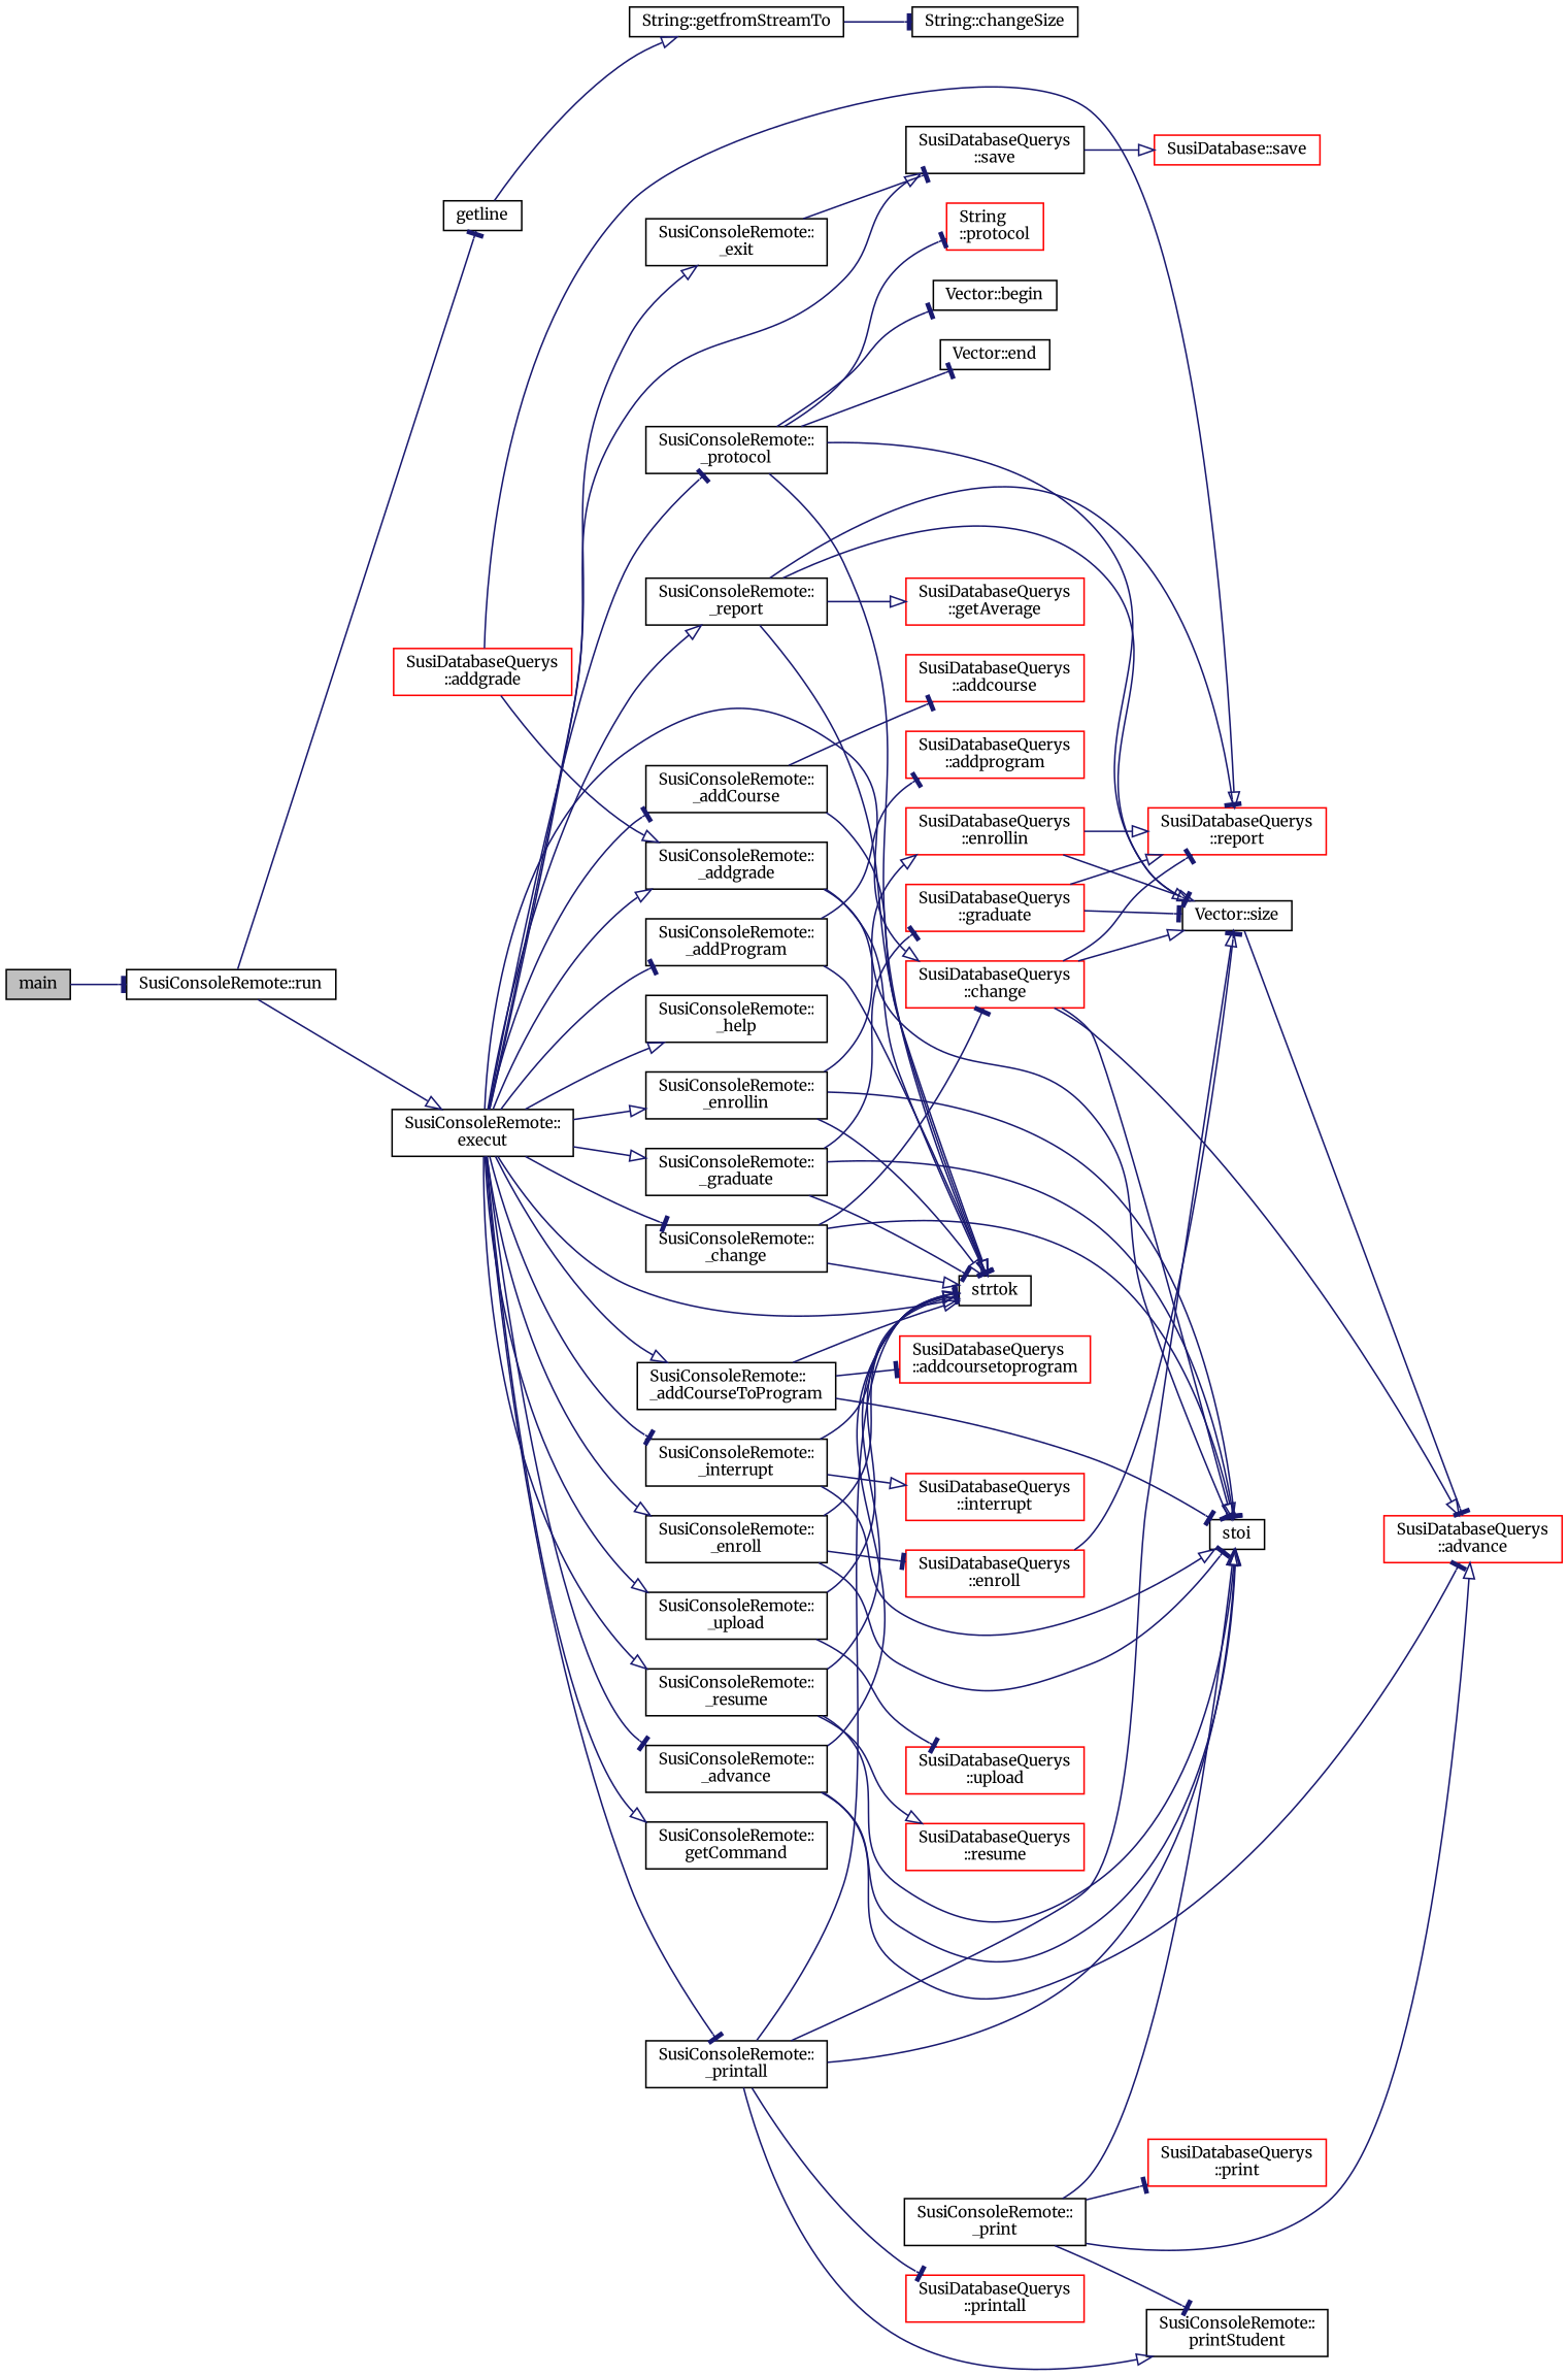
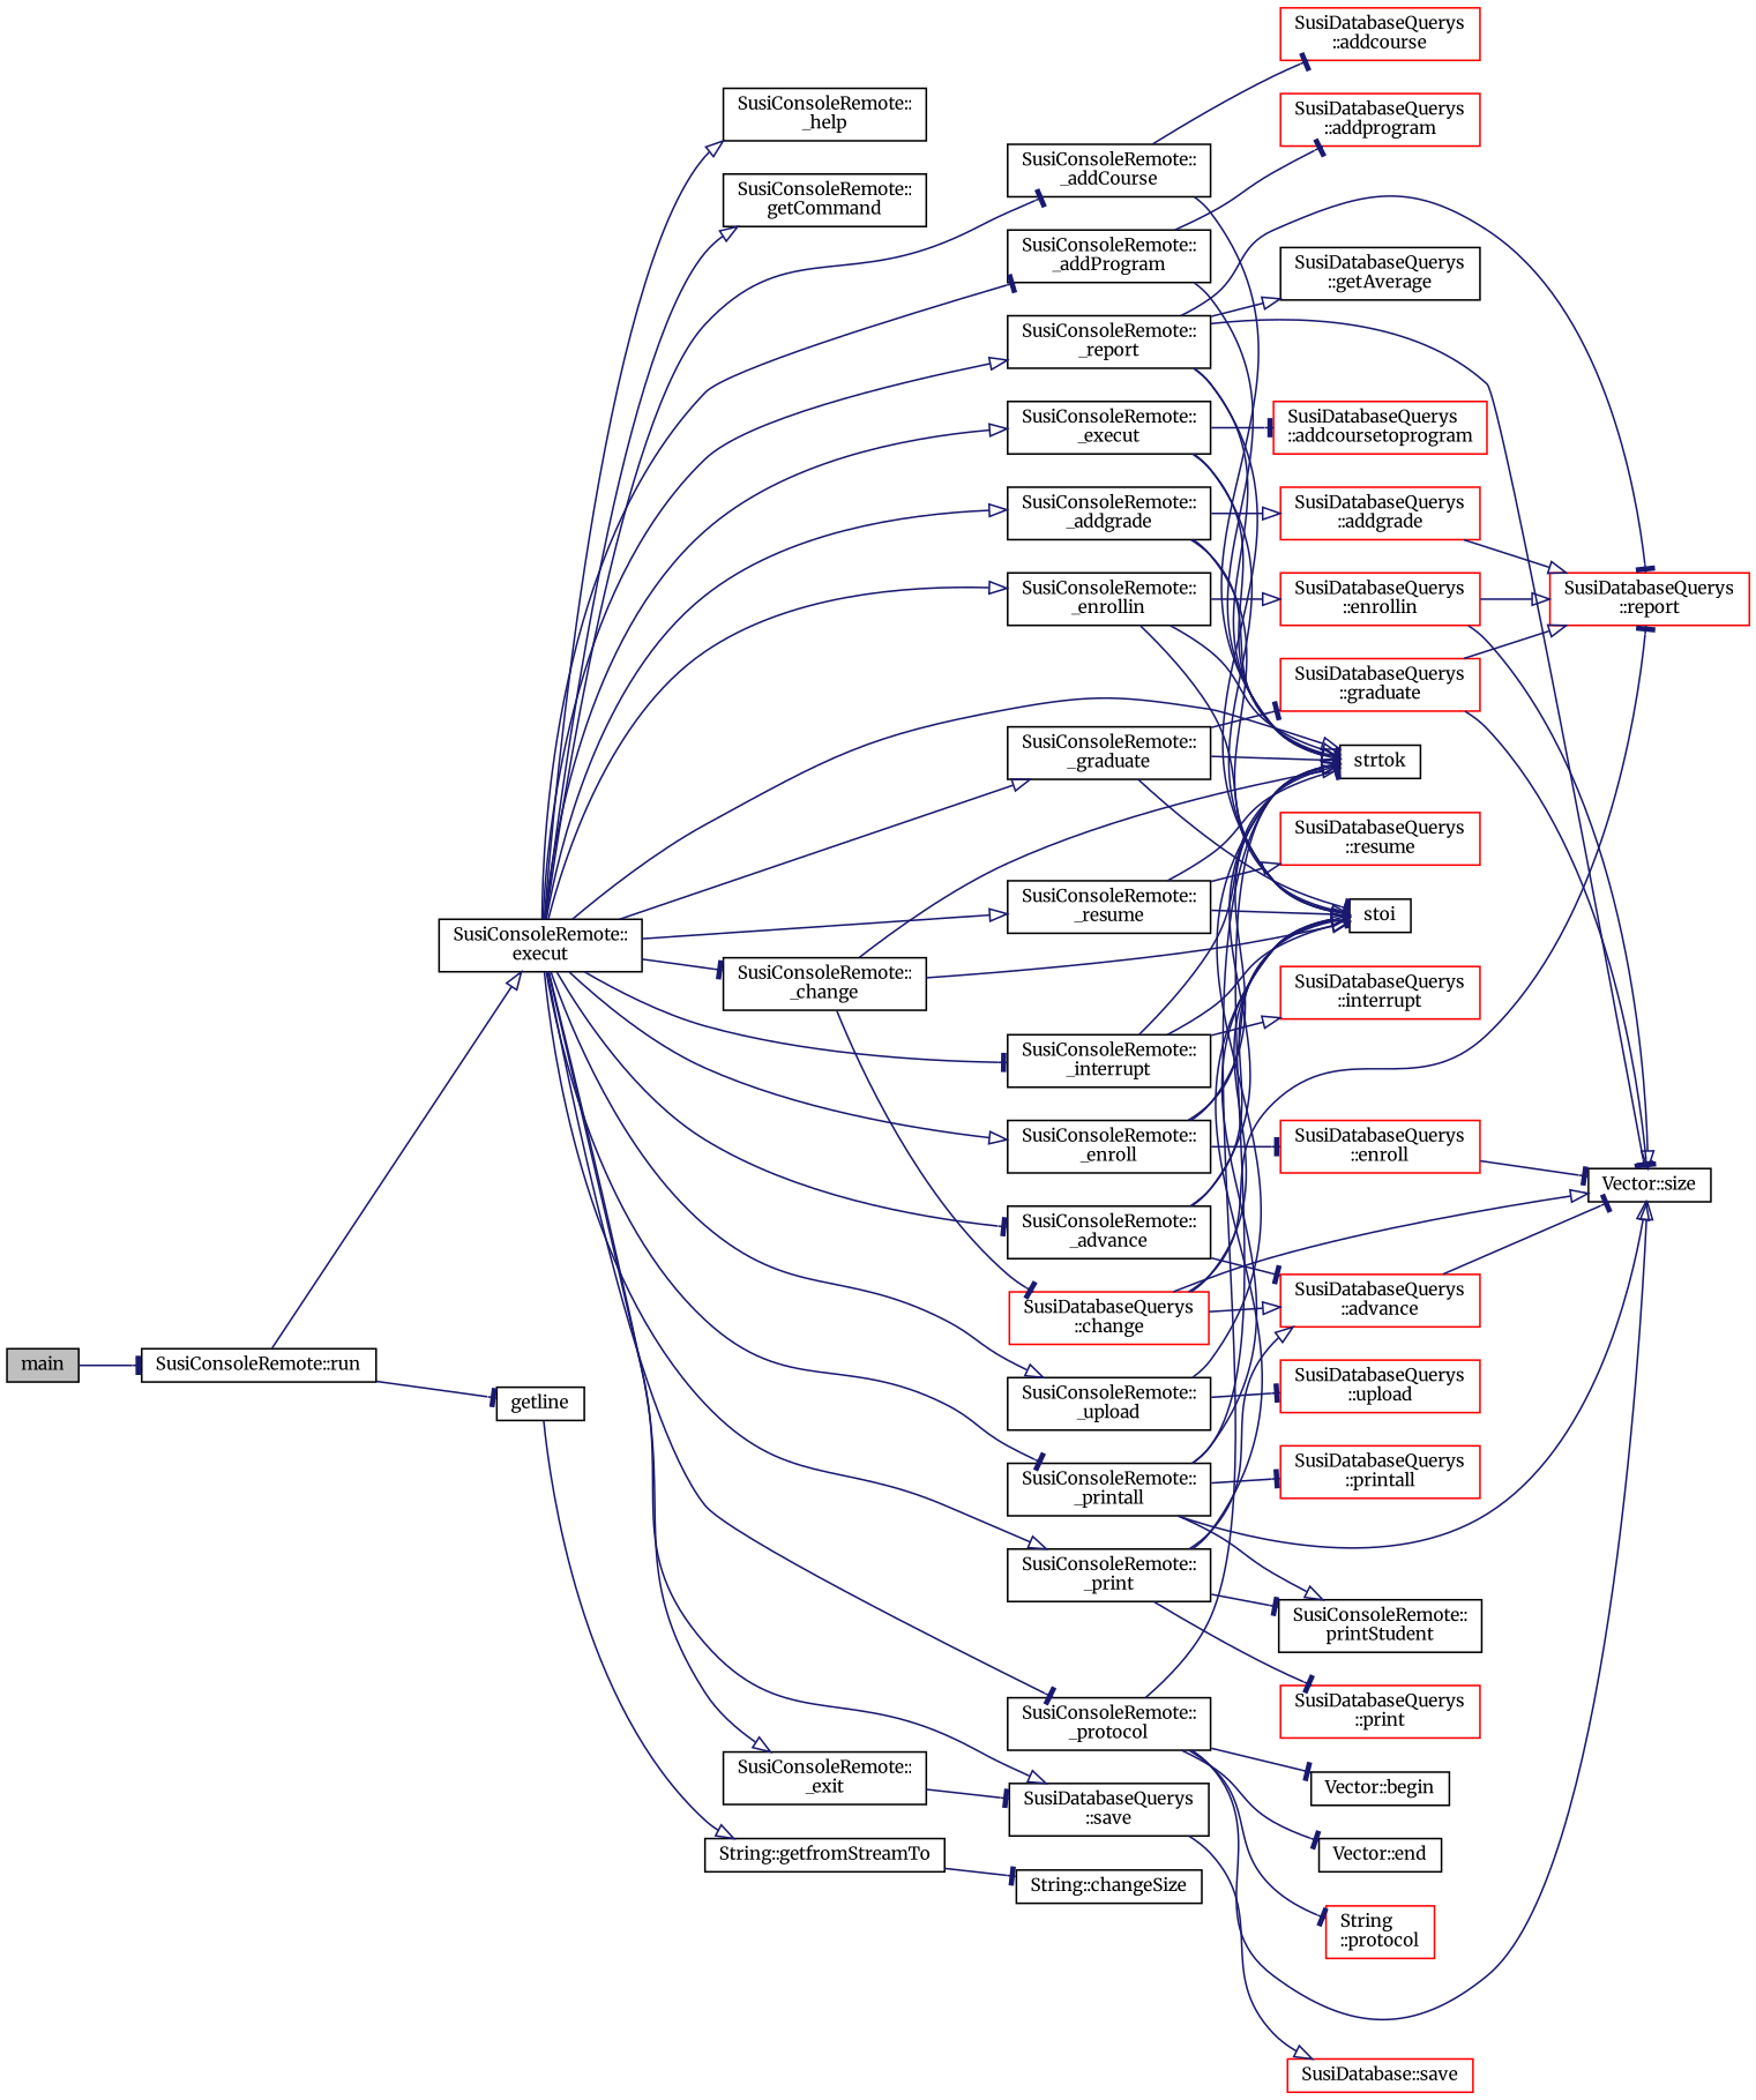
  digraph {
    fontname=Merriweather
    rankdir=LR
    node [color=black fillcolor=white fontname=Merriweather fontsize=10 shape=record style=filled]
    edge [arrowhead=onormal color=midnightblue fontname=Merriweather fontsize=10 labelfontname=Helvetica labelfontsize=10 style=solid]
    n1 [fillcolor=grey75 fontcolor=black height=0.2 label=main width=0.4]
    n2 [height=0.2 label="SusiConsoleRemote::run" width=0.4]
    n3 [height=0.2 label="SusiConsoleRemote::\lexecut" width=0.4]
    n4 [height=0.2 label=getline width=0.4]
    n5 [height=0.2 label="SusiConsoleRemote::\l_addCourse" width=0.4]
    n6 [height=0.2 label=strtok width=0.4]
-   n7 [height=0.2 label="SusiConsoleRemote::\l_addCourseToProgram" width=0.4]
+   n7 [height=0.2 label="SusiConsoleRemote::\l_execut" width=0.4]
    n8 [height=0.2 label="SusiConsoleRemote::\l_addgrade" width=0.4]
    n9 [height=0.2 label="SusiConsoleRemote::\l_addProgram" width=0.4]
    n10 [height=0.2 label="SusiConsoleRemote::\l_advance" width=0.4]
    n11 [height=0.2 label="SusiConsoleRemote::\l_change" width=0.4]
    n12 [height=0.2 label="SusiConsoleRemote::\l_enroll" width=0.4]
    n13 [height=0.2 label="SusiConsoleRemote::\l_enrollin" width=0.4]
    n14 [height=0.2 label="SusiConsoleRemote::\l_exit" width=0.4]
    n15 [height=0.2 label="SusiDatabaseQuerys\l::save" width=0.4]
    n16 [height=0.2 label="SusiConsoleRemote::\l_graduate" width=0.4]
    n17 [height=0.2 label="SusiConsoleRemote::\l_help" width=0.4]
    n18 [height=0.2 label="SusiConsoleRemote::\l_interrupt" width=0.4]
    n19 [height=0.2 label="SusiConsoleRemote::\l_print" width=0.4]
    n20 [height=0.2 label="SusiConsoleRemote::\l_printall" width=0.4]
    n21 [height=0.2 label="SusiConsoleRemote::\l_protocol" width=0.4]
    n22 [height=0.2 label="SusiConsoleRemote::\l_report" width=0.4]
    n23 [height=0.2 label="SusiConsoleRemote::\l_resume" width=0.4]
    n24 [height=0.2 label="SusiConsoleRemote::\l_upload" width=0.4]
    n25 [height=0.2 label="SusiConsoleRemote::\lgetCommand" width=0.4]
    n26 [height=0.2 label="String::getfromStreamTo" width=0.4]
    n27 [color=red height=0.2 label="SusiDatabaseQuerys\l::addcourse" width=0.4]
    n28 [color=red height=0.2 label="SusiDatabaseQuerys\l::addcoursetoprogram" width=0.4]
    n29 [height=0.2 label=stoi width=0.4]
    n30 [color=red height=0.2 label="SusiDatabaseQuerys\l::addgrade" width=0.4]
    n31 [color=red height=0.2 label="SusiDatabaseQuerys\l::addprogram" width=0.4]
    n32 [color=red height=0.2 label="SusiDatabaseQuerys\l::advance" width=0.4]
    n33 [color=red height=0.2 label="SusiDatabaseQuerys\l::change" width=0.4]
    n34 [color=red height=0.2 label="SusiDatabaseQuerys\l::enroll" width=0.4]
    n35 [color=red height=0.2 label="SusiDatabaseQuerys\l::enrollin" width=0.4]
    n36 [color=red height=0.2 label="SusiDatabase::save" width=0.4]
    n37 [color=red height=0.2 label="SusiDatabaseQuerys\l::graduate" width=0.4]
    n38 [color=red height=0.2 label="SusiDatabaseQuerys\l::interrupt" width=0.4]
    n39 [color=red height=0.2 label="SusiDatabaseQuerys\l::print" width=0.4]
    n40 [height=0.2 label="SusiConsoleRemote::\lprintStudent" width=0.4]
    n41 [height=0.2 label="Vector::size" width=0.4]
    n42 [color=red height=0.2 label="SusiDatabaseQuerys\l::printall" width=0.4]
    n43 [height=0.2 label="Vector::begin" width=0.4]
    n44 [height=0.2 label="Vector::end" width=0.4]
    n45 [color=red height=0.2 label="String\l::protocol" width=0.4]
    n46 [color=red height=0.2 label="SusiDatabaseQuerys\l::report" width=0.4]
-   n47 [color=red height=0.2 label="SusiDatabaseQuerys\l::getAverage" width=0.4]
+   n47 [height=0.2 label="SusiDatabaseQuerys\l::getAverage" width=0.4]
    n48 [color=red height=0.2 label="SusiDatabaseQuerys\l::resume" width=0.4]
    n49 [color=red height=0.2 label="SusiDatabaseQuerys\l::upload" width=0.4]
    n50 [height=0.2 label="String::changeSize" width=0.4]
    n1 -> n2 [arrowhead=tee]
    n2 -> n3
    n2 -> n4 [arrowhead=tee]
    n3 -> n5 [arrowhead=tee]
    n3 -> n6
    n3 -> n7
    n3 -> n8
    n3 -> n9 [arrowhead=tee]
    n3 -> n10 [arrowhead=tee]
    n3 -> n11 [arrowhead=tee]
    n3 -> n12
    n3 -> n13
    n3 -> n14
    n3 -> n15
    n3 -> n16
    n3 -> n17
    n3 -> n18 [arrowhead=tee]
-   n3 -> n33
+   n3 -> n19
    n3 -> n20 [arrowhead=tee]
    n3 -> n21 [arrowhead=tee]
    n3 -> n22
    n3 -> n23
    n3 -> n24
    n3 -> n25
    n4 -> n26
    n5 -> n6
    n5 -> n27 [arrowhead=tee]
    n7 -> n6
    n7 -> n28 [arrowhead=tee]
    n7 -> n29 [arrowhead=tee]
    n8 -> n6 [arrowhead=tee]
    n8 -> n29 [arrowhead=tee]
-   n30 -> n8
+   n8 -> n30
    n9 -> n6 [arrowhead=tee]
    n9 -> n31 [arrowhead=tee]
    n10 -> n6 [arrowhead=tee]
    n10 -> n29
    n10 -> n32 [arrowhead=tee]
    n11 -> n6
    n11 -> n29
    n11 -> n33 [arrowhead=tee]
    n12 -> n6
    n12 -> n29 [arrowhead=tee]
    n12 -> n34 [arrowhead=tee]
    n13 -> n6
    n13 -> n29 [arrowhead=tee]
    n13 -> n35
    n14 -> n15 [arrowhead=tee]
    n15 -> n36
    n16 -> n6 [arrowhead=tee]
    n16 -> n29 [arrowhead=tee]
    n16 -> n37 [arrowhead=tee]
    n18 -> n6 [arrowhead=tee]
    n18 -> n29
    n18 -> n38
    n19 -> n29
    n19 -> n32
    n19 -> n39 [arrowhead=tee]
    n19 -> n40 [arrowhead=tee]
    n20 -> n6 [arrowhead=tee]
    n20 -> n29
    n20 -> n40
    n20 -> n41
    n20 -> n42 [arrowhead=tee]
    n21 -> n6 [arrowhead=tee]
    n21 -> n41
    n21 -> n43 [arrowhead=tee]
    n21 -> n44 [arrowhead=tee]
    n21 -> n45 [arrowhead=tee]
    n22 -> n6
+   n22 -> n29
    n22 -> n41 [arrowhead=tee]
    n22 -> n46 [arrowhead=tee]
    n22 -> n47
    n23 -> n6 [arrowhead=tee]
    n23 -> n29
    n23 -> n48
    n24 -> n6
    n24 -> n49 [arrowhead=tee]
    n26 -> n50 [arrowhead=tee]
    n30 -> n46
-   n41 -> n32 [arrowhead=tee]
+   n32 -> n41 [arrowhead=tee]
    n33 -> n29
    n33 -> n32
    n33 -> n41
    n33 -> n46 [arrowhead=tee]
    n34 -> n41 [arrowhead=tee]
    n35 -> n41
    n35 -> n46
    n37 -> n41 [arrowhead=tee]
    n37 -> n46
  }
